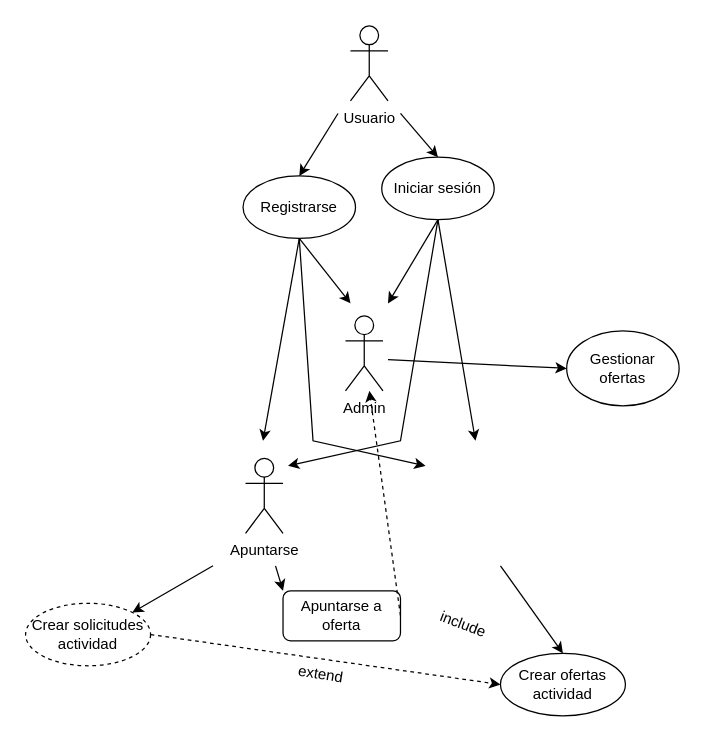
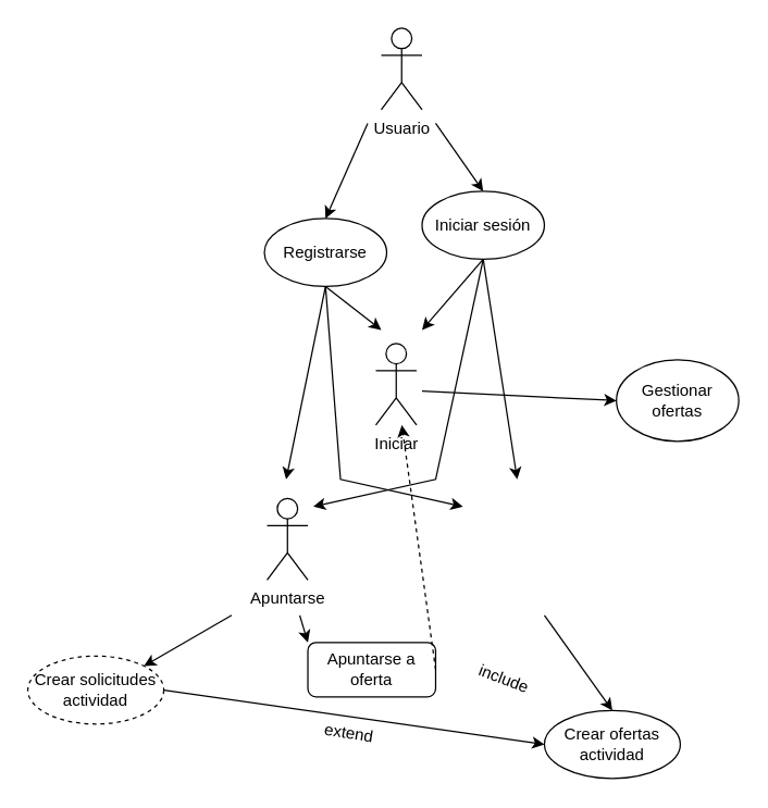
  <mxCell id="0" />
  <mxCell id="1" parent="0" />
- <mxCell id="2" value="Admin" style="shape=umlActor;verticalLabelPosition=bottom;verticalAlign=top;html=1;" parent="1" vertex="1"><mxGeometry x="276" y="252" width="30" height="60" as="geometry" /></mxCell>
+ <mxCell id="2" value="Iniciar" style="shape=umlActor;verticalLabelPosition=bottom;verticalAlign=top;html=1;" parent="1" vertex="1"><mxGeometry x="276" y="252" width="30" height="60" as="geometry" /></mxCell>
  <mxCell id="3" value="Apuntarse" style="shape=umlActor;verticalLabelPosition=bottom;verticalAlign=top;html=1;" parent="1" vertex="1"><mxGeometry x="196" y="366" width="30" height="60" as="geometry" /></mxCell>
  <mxCell id="4" value="Crear ofertas actividad" style="ellipse;whiteSpace=wrap;html=1;" parent="1" vertex="1"><mxGeometry x="400" y="522" width="100" height="50" as="geometry" /></mxCell>
  <mxCell id="5" value="Crear solicitudes actividad" style="ellipse;whiteSpace=wrap;html=1;dashed=1;" parent="1" vertex="1"><mxGeometry x="20" y="482" width="100" height="50" as="geometry" /></mxCell>
  <mxCell id="6" value="" style="endArrow=classic;html=1;rounded=0;entryX=1;entryY=0;entryDx=0;entryDy=0;" parent="1" target="5" edge="1"><mxGeometry width="50" height="50" relative="1" as="geometry"><mxPoint x="170" y="452" as="sourcePoint" /><mxPoint x="170" y="452" as="targetPoint" /></mxGeometry></mxCell>
  <mxCell id="7" value="" style="endArrow=classic;html=1;rounded=0;entryX=0.5;entryY=0;entryDx=0;entryDy=0;" parent="1" target="4" edge="1"><mxGeometry width="50" height="50" relative="1" as="geometry"><mxPoint x="400" y="452" as="sourcePoint" /><mxPoint x="115" y="499" as="targetPoint" /></mxGeometry></mxCell>
  <mxCell id="8" value="Apuntarse a oferta" style="whiteSpace=wrap;html=1;rounded=1;" parent="1" vertex="1"><mxGeometry x="226" y="472" width="94" height="40" as="geometry" /></mxCell>
  <mxCell id="9" value="" style="endArrow=classic;html=1;rounded=0;entryX=0;entryY=0;entryDx=0;entryDy=0;" parent="1" target="8" edge="1"><mxGeometry width="50" height="50" relative="1" as="geometry"><mxPoint x="220" y="452" as="sourcePoint" /><mxPoint x="115" y="499" as="targetPoint" /></mxGeometry></mxCell>
  <mxCell id="10" value="" style="endArrow=classic;html=1;rounded=0;exitX=1;exitY=0.5;exitDx=0;exitDy=0;dashed=1;" parent="1" source="8" target="2" edge="1"><mxGeometry width="50" height="50" relative="1" as="geometry"><mxPoint x="370" y="562" as="sourcePoint" /><mxPoint x="420" y="512" as="targetPoint" /></mxGeometry></mxCell>
  <mxCell id="11" value="include" style="text;html=1;align=center;verticalAlign=middle;resizable=0;points=[];autosize=1;strokeColor=none;fillColor=none;rotation=21;" parent="1" vertex="1"><mxGeometry x="340" y="484" width="60" height="30" as="geometry" /></mxCell>
- <mxCell id="12" value="" style="endArrow=classic;html=1;rounded=0;entryX=0;entryY=0.5;entryDx=0;entryDy=0;exitX=1;exitY=0.5;exitDx=0;exitDy=0;dashed=1;" parent="1" source="5" target="4" edge="1"><mxGeometry width="50" height="50" relative="1" as="geometry"><mxPoint x="186" y="542" as="sourcePoint" /><mxPoint x="306" y="587" as="targetPoint" /></mxGeometry></mxCell>
+ <mxCell id="12" value="" style="endArrow=classic;html=1;rounded=0;entryX=0;entryY=0.5;entryDx=0;entryDy=0;exitX=1;exitY=0.5;exitDx=0;exitDy=0;dashed=0;" parent="1" source="5" target="4" edge="1"><mxGeometry width="50" height="50" relative="1" as="geometry"><mxPoint x="186" y="542" as="sourcePoint" /><mxPoint x="306" y="587" as="targetPoint" /></mxGeometry></mxCell>
  <mxCell id="13" value="extend" style="text;html=1;align=center;verticalAlign=middle;resizable=0;points=[];autosize=1;strokeColor=none;fillColor=none;rotation=9;" parent="1" vertex="1"><mxGeometry x="226" y="524" width="60" height="30" as="geometry" /></mxCell>
  <mxCell id="14" value="Usuario" style="shape=umlActor;verticalLabelPosition=bottom;verticalAlign=top;html=1;" parent="1" vertex="1"><mxGeometry x="280" y="20" width="30" height="60" as="geometry" /></mxCell>
- <mxCell id="15" value="Registrarse" style="ellipse;whiteSpace=wrap;html=1;" parent="1" vertex="1"><mxGeometry x="194" y="140" width="90" height="50" as="geometry" /></mxCell>
- <mxCell id="16" value="Iniciar sesión" style="ellipse;whiteSpace=wrap;html=1;" parent="1" vertex="1"><mxGeometry x="305" y="125" width="90" height="50" as="geometry" /></mxCell>
+ <mxCell id="15" value="Registrarse" style="ellipse;whiteSpace=wrap;html=1;" parent="1" vertex="1"><mxGeometry x="194" y="160" width="90" height="50" as="geometry" /></mxCell>
+ <mxCell id="16" value="Iniciar sesión" style="ellipse;whiteSpace=wrap;html=1;" parent="1" vertex="1"><mxGeometry x="310" y="140" width="90" height="50" as="geometry" /></mxCell>
  <mxCell id="17" value="" style="endArrow=classic;html=1;rounded=0;entryX=0.5;entryY=0;entryDx=0;entryDy=0;" parent="1" target="16" edge="1"><mxGeometry width="50" height="50" relative="1" as="geometry"><mxPoint x="320" y="90" as="sourcePoint" /><mxPoint x="460" y="300" as="targetPoint" /></mxGeometry></mxCell>
  <mxCell id="18" value="" style="endArrow=classic;html=1;rounded=0;entryX=0.5;entryY=0;entryDx=0;entryDy=0;" parent="1" target="15" edge="1"><mxGeometry width="50" height="50" relative="1" as="geometry"><mxPoint x="270" y="90" as="sourcePoint" /><mxPoint x="333" y="157" as="targetPoint" /></mxGeometry></mxCell>
  <mxCell id="19" value="" style="endArrow=classic;html=1;rounded=0;exitX=0.5;exitY=1;exitDx=0;exitDy=0;" parent="1" source="16" edge="1"><mxGeometry width="50" height="50" relative="1" as="geometry"><mxPoint x="350" y="242" as="sourcePoint" /><mxPoint x="310" y="242" as="targetPoint" /></mxGeometry></mxCell>
  <mxCell id="20" value="" style="endArrow=classic;html=1;rounded=0;exitX=0.5;exitY=1;exitDx=0;exitDy=0;" parent="1" source="15" edge="1"><mxGeometry width="50" height="50" relative="1" as="geometry"><mxPoint x="365" y="200" as="sourcePoint" /><mxPoint x="280" y="242" as="targetPoint" /></mxGeometry></mxCell>
  <mxCell id="21" value="" style="endArrow=classic;html=1;rounded=0;exitX=0.5;exitY=1;exitDx=0;exitDy=0;" parent="1" source="16" edge="1"><mxGeometry width="50" height="50" relative="1" as="geometry"><mxPoint x="249" y="200" as="sourcePoint" /><mxPoint x="380" y="352" as="targetPoint" /></mxGeometry></mxCell>
  <mxCell id="22" value="" style="endArrow=classic;html=1;rounded=0;exitX=0.5;exitY=1;exitDx=0;exitDy=0;" parent="1" source="16" edge="1"><mxGeometry width="50" height="50" relative="1" as="geometry"><mxPoint x="365" y="200" as="sourcePoint" /><mxPoint x="230" y="372" as="targetPoint" /><Array as="points"><mxPoint x="320" y="352" /></Array></mxGeometry></mxCell>
  <mxCell id="23" value="" style="endArrow=classic;html=1;rounded=0;exitX=0.5;exitY=1;exitDx=0;exitDy=0;" parent="1" source="15" edge="1"><mxGeometry width="50" height="50" relative="1" as="geometry"><mxPoint x="365" y="200" as="sourcePoint" /><mxPoint x="210" y="352" as="targetPoint" /></mxGeometry></mxCell>
  <mxCell id="24" value="" style="endArrow=classic;html=1;rounded=0;exitX=0.5;exitY=1;exitDx=0;exitDy=0;" parent="1" source="15" edge="1"><mxGeometry width="50" height="50" relative="1" as="geometry"><mxPoint x="249" y="200" as="sourcePoint" /><mxPoint x="340" y="372" as="targetPoint" /><Array as="points"><mxPoint x="250" y="352" /></Array></mxGeometry></mxCell>
  <mxCell id="25" value="" style="endArrow=classic;html=1;rounded=0;entryX=0;entryY=0.5;entryDx=0;entryDy=0;" parent="1" target="26" edge="1"><mxGeometry width="50" height="50" relative="1" as="geometry"><mxPoint x="310" y="287" as="sourcePoint" /><mxPoint x="480" y="287" as="targetPoint" /></mxGeometry></mxCell>
  <mxCell id="26" value="Gestionar ofertas" style="ellipse;whiteSpace=wrap;html=1;" parent="1" vertex="1"><mxGeometry x="453" y="264" width="90" height="60" as="geometry" /></mxCell>
